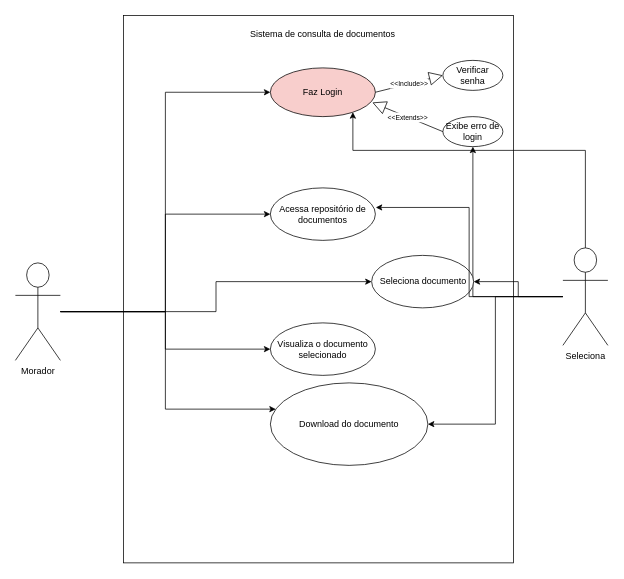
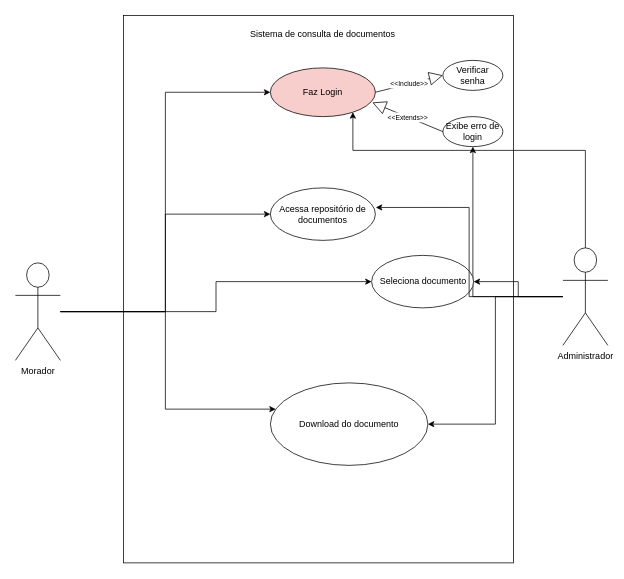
  <mxCell id="0" />
  <mxCell id="1" parent="0" />
  <mxCell id="2" value="" style="rounded=0;whiteSpace=wrap;html=1;" parent="1" vertex="1"><mxGeometry x="164" y="20" width="520" height="730" as="geometry" /></mxCell>
  <mxCell id="3" value="Sistema de consulta de documentos" style="text;html=1;align=center;verticalAlign=middle;whiteSpace=wrap;rounded=0;" parent="1" vertex="1"><mxGeometry x="250" y="30" width="360" height="30" as="geometry" /></mxCell>
  <mxCell id="4" style="edgeStyle=orthogonalEdgeStyle;rounded=0;orthogonalLoop=1;jettySize=auto;html=1;entryX=0;entryY=0.5;entryDx=0;entryDy=0;" parent="1" source="9" target="19" edge="1"><mxGeometry relative="1" as="geometry"><Array as="points"><mxPoint x="220" y="415" /><mxPoint x="220" y="122" /></Array></mxGeometry></mxCell>
  <mxCell id="5" style="edgeStyle=orthogonalEdgeStyle;rounded=0;orthogonalLoop=1;jettySize=auto;html=1;" parent="1" source="9" target="17" edge="1"><mxGeometry relative="1" as="geometry"><Array as="points"><mxPoint x="220" y="415" /><mxPoint x="220" y="545" /></Array></mxGeometry></mxCell>
  <mxCell id="6" style="edgeStyle=orthogonalEdgeStyle;rounded=0;orthogonalLoop=1;jettySize=auto;html=1;entryX=0;entryY=0.5;entryDx=0;entryDy=0;" edge="1" parent="1" source="9" target="15"><mxGeometry relative="1" as="geometry" /></mxCell>
  <mxCell id="7" style="edgeStyle=orthogonalEdgeStyle;rounded=0;orthogonalLoop=1;jettySize=auto;html=1;" edge="1" parent="1" source="9" target="16"><mxGeometry relative="1" as="geometry" /></mxCell>
- <mxCell id="8" style="edgeStyle=orthogonalEdgeStyle;rounded=0;orthogonalLoop=1;jettySize=auto;html=1;entryX=0;entryY=0.5;entryDx=0;entryDy=0;" edge="1" parent="1" source="9" target="18"><mxGeometry relative="1" as="geometry" /></mxCell>
  <mxCell id="9" value="Morador" style="shape=umlActor;verticalLabelPosition=bottom;verticalAlign=top;html=1;" parent="1" vertex="1"><mxGeometry x="20" y="350" width="60" height="130" as="geometry" /></mxCell>
  <mxCell id="10" style="edgeStyle=orthogonalEdgeStyle;rounded=0;orthogonalLoop=1;jettySize=auto;html=1;" parent="1" source="14" target="19" edge="1"><mxGeometry relative="1" as="geometry"><Array as="points"><mxPoint x="780" y="200" /><mxPoint x="470" y="200" /></Array></mxGeometry></mxCell>
  <mxCell id="11" style="edgeStyle=orthogonalEdgeStyle;rounded=0;orthogonalLoop=1;jettySize=auto;html=1;" parent="1" source="14" target="21" edge="1"><mxGeometry relative="1" as="geometry" /></mxCell>
  <mxCell id="12" style="edgeStyle=orthogonalEdgeStyle;rounded=0;orthogonalLoop=1;jettySize=auto;html=1;entryX=1;entryY=0.5;entryDx=0;entryDy=0;" parent="1" source="14" target="17" edge="1"><mxGeometry relative="1" as="geometry"><mxPoint x="500" y="645" as="targetPoint" /></mxGeometry></mxCell>
  <mxCell id="13" style="edgeStyle=orthogonalEdgeStyle;rounded=0;orthogonalLoop=1;jettySize=auto;html=1;entryX=1;entryY=0.5;entryDx=0;entryDy=0;" edge="1" parent="1" source="14" target="16"><mxGeometry relative="1" as="geometry" /></mxCell>
- <mxCell id="14" value="Seleciona" style="shape=umlActor;verticalLabelPosition=bottom;verticalAlign=top;html=1;" parent="1" vertex="1"><mxGeometry x="750" y="330" width="60" height="130" as="geometry" /></mxCell>
+ <mxCell id="14" value="Administrador" style="shape=umlActor;verticalLabelPosition=bottom;verticalAlign=top;html=1;" parent="1" vertex="1"><mxGeometry x="750" y="330" width="60" height="130" as="geometry" /></mxCell>
  <mxCell id="15" value="Acessa repositório de documentos" style="ellipse;whiteSpace=wrap;html=1;" parent="1" vertex="1"><mxGeometry x="360" y="250" width="140" height="70" as="geometry" /></mxCell>
  <mxCell id="16" value="&amp;nbsp; &amp;nbsp;Seleciona documento&lt;span style=&quot;white-space: pre;&quot;&gt;&#09;&lt;/span&gt;" style="ellipse;whiteSpace=wrap;html=1;" parent="1" vertex="1"><mxGeometry x="495" y="340" width="136" height="70" as="geometry" /></mxCell>
  <mxCell id="17" value="Download do documento" style="ellipse;whiteSpace=wrap;html=1;" parent="1" vertex="1"><mxGeometry x="360" y="510" width="210" height="110" as="geometry" /></mxCell>
- <mxCell id="18" value="Visualiza o documento selecionado" style="ellipse;whiteSpace=wrap;html=1;" parent="1" vertex="1"><mxGeometry x="360" y="430" width="140" height="70" as="geometry" /></mxCell>
  <mxCell id="19" value="Faz Login" style="ellipse;whiteSpace=wrap;html=1;fillColor=#f8cecc;" parent="1" vertex="1"><mxGeometry x="360" y="90" width="140" height="65" as="geometry" /></mxCell>
  <mxCell id="20" value="Verificar senha" style="ellipse;whiteSpace=wrap;html=1;" parent="1" vertex="1"><mxGeometry x="590" y="80" width="80" height="40" as="geometry" /></mxCell>
  <mxCell id="21" value="Exibe erro de login" style="ellipse;whiteSpace=wrap;html=1;" parent="1" vertex="1"><mxGeometry x="590" y="155" width="80" height="40" as="geometry" /></mxCell>
  <mxCell id="22" value="&lt;font style=&quot;font-size: 9px;&quot;&gt;&amp;lt;&amp;lt;Include&amp;gt;&amp;gt;&lt;/font&gt;" style="endArrow=block;endSize=16;endFill=0;html=1;rounded=0;exitX=1;exitY=0.5;exitDx=0;exitDy=0;entryX=0;entryY=0.5;entryDx=0;entryDy=0;" parent="1" source="19" target="20" edge="1"><mxGeometry width="160" relative="1" as="geometry"><mxPoint x="510" y="118.82" as="sourcePoint" /><mxPoint x="670" y="118.82" as="targetPoint" /></mxGeometry></mxCell>
  <mxCell id="23" value="&lt;font style=&quot;font-size: 9px;&quot;&gt;&amp;lt;&amp;lt;Extends&amp;gt;&amp;gt;&lt;/font&gt;" style="endArrow=block;endSize=16;endFill=0;html=1;rounded=0;entryX=0.971;entryY=0.71;entryDx=0;entryDy=0;entryPerimeter=0;exitX=0;exitY=0.5;exitDx=0;exitDy=0;" parent="1" source="21" target="19" edge="1"><mxGeometry width="160" relative="1" as="geometry"><mxPoint x="520" y="234.41" as="sourcePoint" /><mxPoint x="680" y="234.41" as="targetPoint" /></mxGeometry></mxCell>
  <mxCell id="24" style="edgeStyle=orthogonalEdgeStyle;rounded=0;orthogonalLoop=1;jettySize=auto;html=1;entryX=1.004;entryY=0.373;entryDx=0;entryDy=0;entryPerimeter=0;" parent="1" source="14" target="15" edge="1"><mxGeometry relative="1" as="geometry" /></mxCell>
